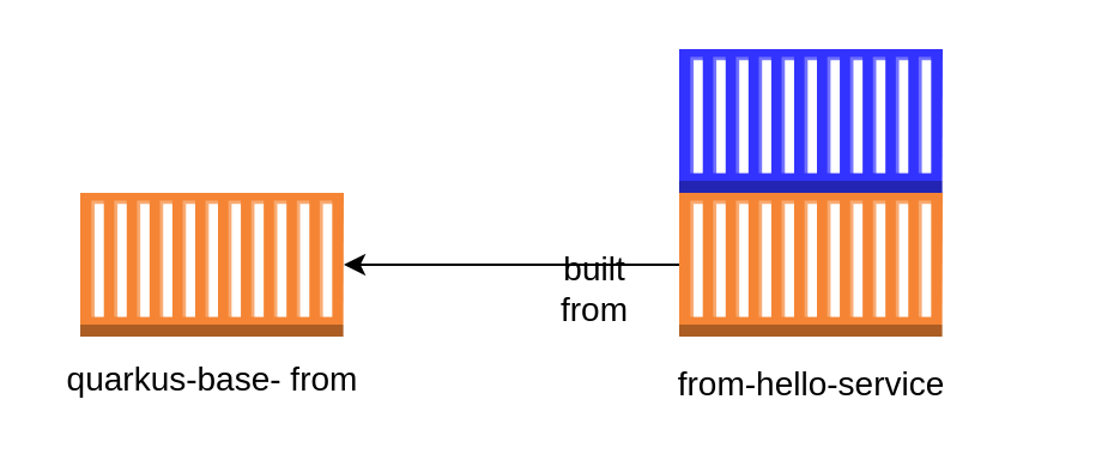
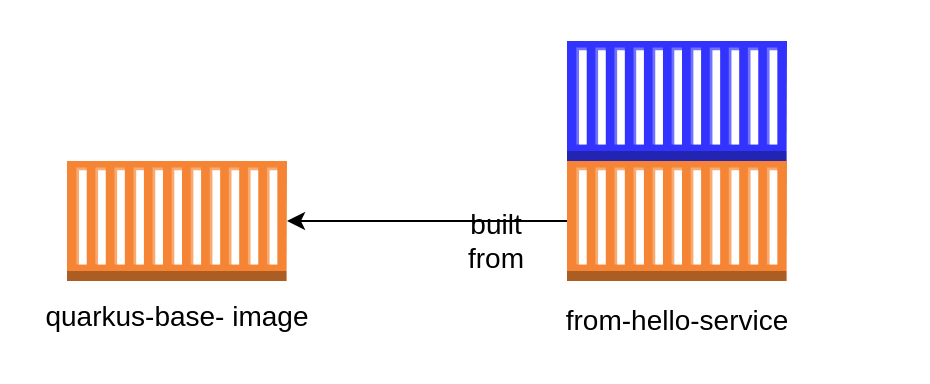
  <mxCell id="0" />
  <mxCell id="1" parent="0" />
  <mxCell id="2" value="" style="group" parent="1" vertex="1" connectable="0"><mxGeometry x="33" y="80" width="110" height="88" as="geometry" /></mxCell>
  <mxCell id="3" value="" style="outlineConnect=0;dashed=0;verticalLabelPosition=bottom;verticalAlign=top;align=center;html=1;shape=mxgraph.aws3.ec2_compute_container;fillColor=#F58534;gradientColor=none;" parent="2" vertex="1"><mxGeometry width="110" height="60" as="geometry" /></mxCell>
- <mxCell id="4" value="&lt;font style=&quot;font-size: 14px&quot;&gt;quarkus-base- from&lt;/font&gt;" style="text;html=1;strokeColor=none;fillColor=none;align=center;verticalAlign=middle;whiteSpace=wrap;rounded=0;" parent="2" vertex="1"><mxGeometry x="-12.5" y="68" width="135" height="20" as="geometry" /></mxCell>
+ <mxCell id="4" value="&lt;font style=&quot;font-size: 14px&quot;&gt;quarkus-base- image&lt;/font&gt;" style="text;html=1;strokeColor=none;fillColor=none;align=center;verticalAlign=middle;whiteSpace=wrap;rounded=0;" parent="2" vertex="1"><mxGeometry x="-12.5" y="68" width="135" height="20" as="geometry" /></mxCell>
  <mxCell id="5" value="" style="endArrow=classic;html=1;exitX=0;exitY=0.5;exitDx=0;exitDy=0;exitPerimeter=0;entryX=1;entryY=0.5;entryDx=0;entryDy=0;entryPerimeter=0;" parent="1" source="8" target="3" edge="1"><mxGeometry width="50" height="50" relative="1" as="geometry"><mxPoint x="293" y="-40" as="sourcePoint" /><mxPoint x="153" y="90" as="targetPoint" /></mxGeometry></mxCell>
  <mxCell id="6" value="" style="group" parent="1" vertex="1" connectable="0"><mxGeometry x="283" y="20" width="160" height="150" as="geometry" /></mxCell>
  <mxCell id="7" value="" style="group" parent="6" vertex="1" connectable="0"><mxGeometry y="60" width="160" height="90" as="geometry" /></mxCell>
  <mxCell id="8" value="" style="outlineConnect=0;dashed=0;verticalLabelPosition=bottom;verticalAlign=top;align=center;html=1;shape=mxgraph.aws3.ec2_compute_container;fillColor=#F58534;gradientColor=none;" parent="7" vertex="1"><mxGeometry width="110" height="60" as="geometry" /></mxCell>
  <mxCell id="9" value="&lt;span style=&quot;font-size: 14px&quot;&gt;from-hello-service&lt;/span&gt;" style="text;html=1;strokeColor=none;fillColor=none;align=center;verticalAlign=middle;whiteSpace=wrap;rounded=0;" parent="7" vertex="1"><mxGeometry x="-22.5" y="70" width="155" height="20" as="geometry" /></mxCell>
  <mxCell id="10" value="" style="outlineConnect=0;dashed=0;verticalLabelPosition=bottom;verticalAlign=top;align=center;html=1;shape=mxgraph.aws3.ec2_compute_container;fillColor=#3333FF;gradientColor=none;" parent="6" vertex="1"><mxGeometry width="110" height="60" as="geometry" /></mxCell>
  <mxCell id="11" value="&lt;font style=&quot;font-size: 14px&quot;&gt;built from&lt;/font&gt;" style="text;html=1;strokeColor=none;fillColor=none;align=center;verticalAlign=middle;whiteSpace=wrap;rounded=0;" parent="1" vertex="1"><mxGeometry x="228" y="110" width="40" height="20" as="geometry" /></mxCell>
